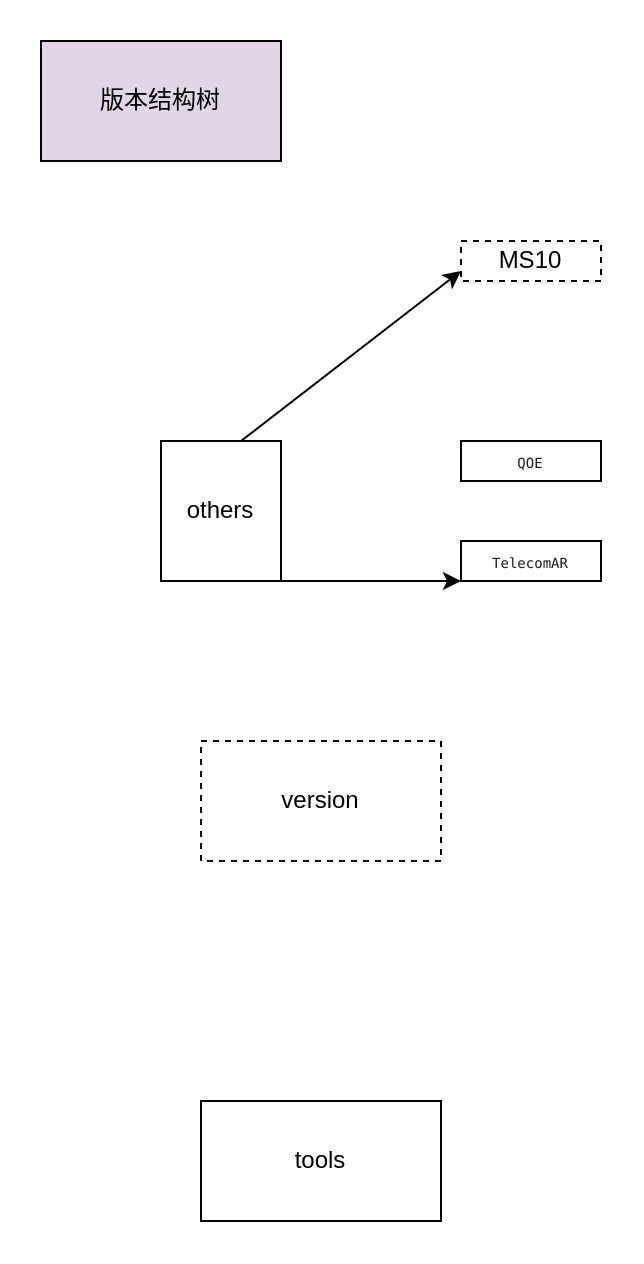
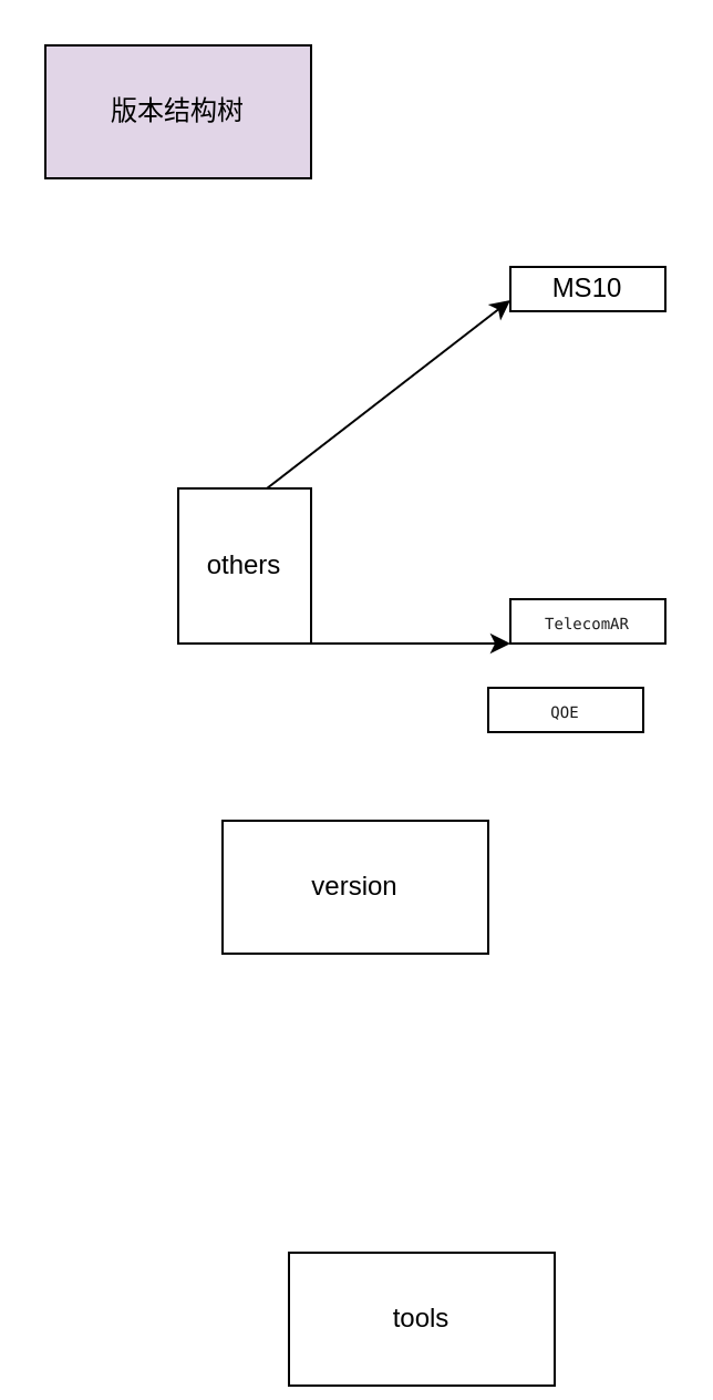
  <mxCell id="0" />
  <mxCell id="1" parent="0" />
- <mxCell id="2" value="version" style="rounded=0;whiteSpace=wrap;html=1;dashed=1;" vertex="1" parent="1"><mxGeometry x="100" y="370" width="120" height="60" as="geometry" /></mxCell>
+ <mxCell id="2" value="version" style="rounded=0;whiteSpace=wrap;html=1;" vertex="1" parent="1"><mxGeometry x="100" y="370" width="120" height="60" as="geometry" /></mxCell>
  <mxCell id="3" value="版本结构树" style="rounded=0;whiteSpace=wrap;html=1;fillColor=#e1d5e7;" vertex="1" parent="1"><mxGeometry x="20" y="20" width="120" height="60" as="geometry" /></mxCell>
  <mxCell id="4" value="others" style="rounded=0;whiteSpace=wrap;html=1;" vertex="1" parent="1"><mxGeometry x="80" y="220" width="60" height="70" as="geometry" /></mxCell>
- <mxCell id="5" value="tools" style="rounded=0;whiteSpace=wrap;html=1;" vertex="1" parent="1"><mxGeometry x="100" y="550" width="120" height="60" as="geometry" /></mxCell>
- <mxCell id="6" value="MS10" style="rounded=0;whiteSpace=wrap;html=1;dashed=1;" vertex="1" parent="1"><mxGeometry x="230" y="120" width="70" height="20" as="geometry" /></mxCell>
- <mxCell id="7" value="&lt;font face=&quot;monospace&quot; color=&quot;#1a1a1a&quot;&gt;&lt;span style=&quot;font-size: 7px&quot;&gt;QOE&lt;/span&gt;&lt;/font&gt;" style="rounded=0;whiteSpace=wrap;html=1;" vertex="1" parent="1"><mxGeometry x="230" y="220" width="70" height="20" as="geometry" /></mxCell>
+ <mxCell id="5" value="tools" style="rounded=0;whiteSpace=wrap;html=1;" vertex="1" parent="1"><mxGeometry x="130" y="565" width="120" height="60" as="geometry" /></mxCell>
+ <mxCell id="6" value="MS10" style="rounded=0;whiteSpace=wrap;html=1;" vertex="1" parent="1"><mxGeometry x="230" y="120" width="70" height="20" as="geometry" /></mxCell>
+ <mxCell id="7" value="&lt;font face=&quot;monospace&quot; color=&quot;#1a1a1a&quot;&gt;&lt;span style=&quot;font-size: 7px&quot;&gt;QOE&lt;/span&gt;&lt;/font&gt;" style="rounded=0;whiteSpace=wrap;html=1;" vertex="1" parent="1"><mxGeometry x="220" y="310" width="70" height="20" as="geometry" /></mxCell>
  <mxCell id="8" value="&lt;font color=&quot;#1a1a1a&quot; face=&quot;monospace&quot;&gt;&lt;span style=&quot;font-size: 7px&quot;&gt;TelecomAR&lt;/span&gt;&lt;/font&gt;" style="rounded=0;whiteSpace=wrap;html=1;" vertex="1" parent="1"><mxGeometry x="230" y="270" width="70" height="20" as="geometry" /></mxCell>
  <mxCell id="9" value="" style="endArrow=classic;html=1;entryX=0;entryY=0.75;entryDx=0;entryDy=0;" edge="1" parent="1" target="6"><mxGeometry width="50" height="50" relative="1" as="geometry"><mxPoint x="120" y="220" as="sourcePoint" /><mxPoint x="170" y="170" as="targetPoint" /></mxGeometry></mxCell>
  <mxCell id="10" value="" style="endArrow=classic;html=1;exitX=1;exitY=1;exitDx=0;exitDy=0;entryX=0;entryY=1;entryDx=0;entryDy=0;" edge="1" parent="1" source="4" target="8"><mxGeometry width="50" height="50" relative="1" as="geometry"><mxPoint x="180" y="270" as="sourcePoint" /><mxPoint x="230" y="220" as="targetPoint" /></mxGeometry></mxCell>
